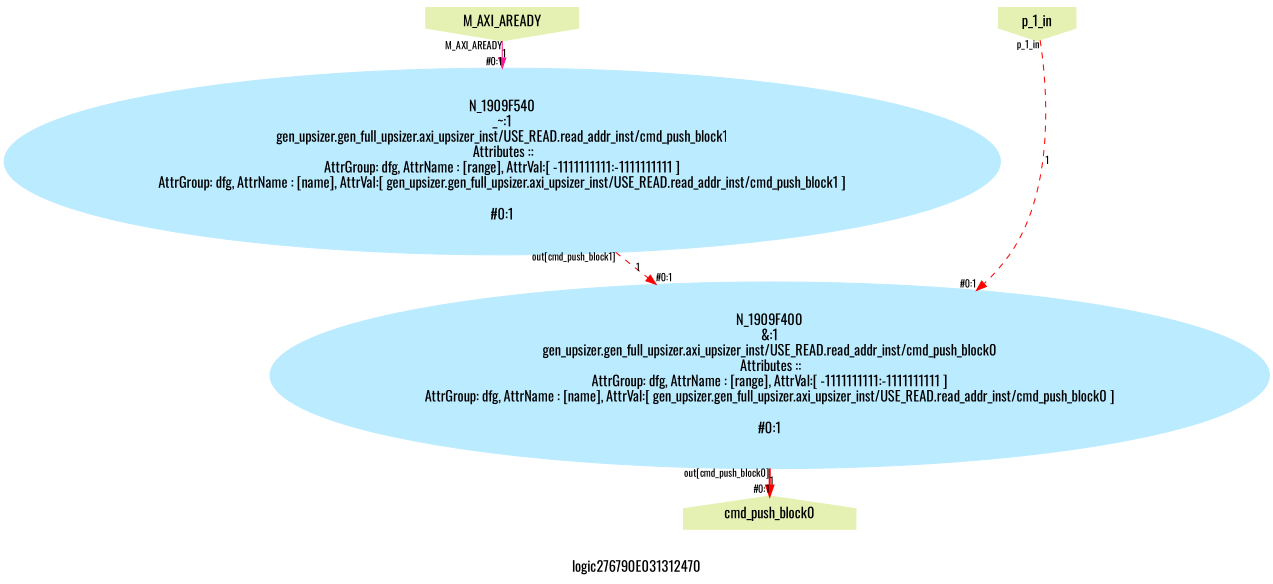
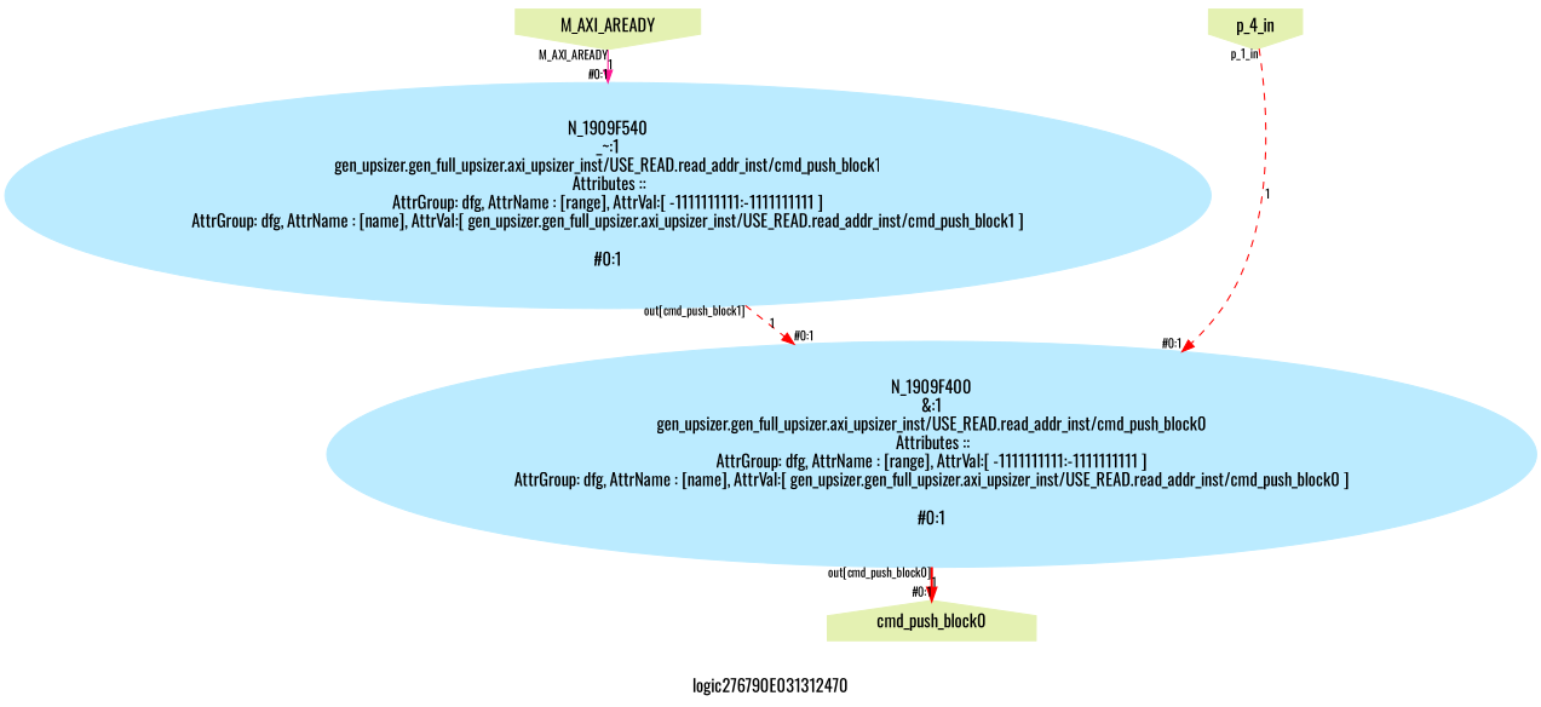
  digraph {
    label=logic276790E031312470
    ranksep=0.1
    splines=true
    fontname=Oswald
    node [color="#e4f1b2" fontname=Oswald style=filled]
    edge [color=red fontname=Oswald fontsize=10 headlabel="#0:1" style=dashed]
    n1 [label=M_AXI_AREADY shape=invhouse]
-   n2 [label=p_1_in shape=invhouse]
+   n2 [label=p_4_in shape=invhouse]
    n3 [label=cmd_push_block0 shape=house]
    n4 [color="#bbebff" label="N_1909F540\n_~:1\ngen_upsizer.gen_full_upsizer.axi_upsizer_inst/USE_READ.read_addr_inst/cmd_push_block1\n Attributes ::\nAttrGroup: dfg, AttrName : [range], AttrVal:[ -1111111111:-1111111111 ]\nAttrGroup: dfg, AttrName : [name], AttrVal:[ gen_upsizer.gen_full_upsizer.axi_upsizer_inst/USE_READ.read_addr_inst/cmd_push_block1 ]\n\n#0:1\n"]
    n5 [color="#bbebff" label="N_1909F400\n&:1\ngen_upsizer.gen_full_upsizer.axi_upsizer_inst/USE_READ.read_addr_inst/cmd_push_block0\n Attributes ::\nAttrGroup: dfg, AttrName : [range], AttrVal:[ -1111111111:-1111111111 ]\nAttrGroup: dfg, AttrName : [name], AttrVal:[ gen_upsizer.gen_full_upsizer.axi_upsizer_inst/USE_READ.read_addr_inst/cmd_push_block0 ]\n\n#0:1\n"]
    subgraph sub_1 {
      rank=source
      n1
      n2
    }
    subgraph sub_2 {
      rank=sink
      n3
    }
    n1 -> n4 [color=deeppink label=1 taillabel=M_AXI_AREADY style=solid]
    n2 -> n5 [label=1 taillabel=p_1_in]
    n4 -> n5 [label=1 taillabel="out[cmd_push_block1]"]
    n5 -> n3 [label=1 taillabel="out[cmd_push_block0]" style=bold]
  }
